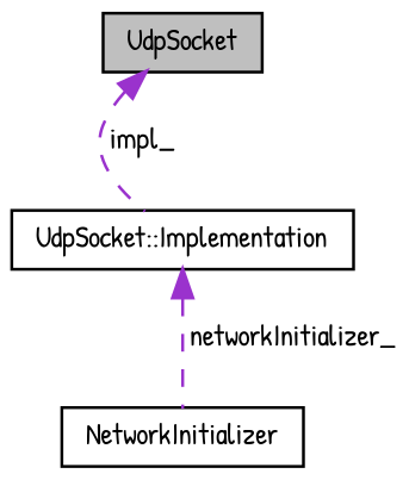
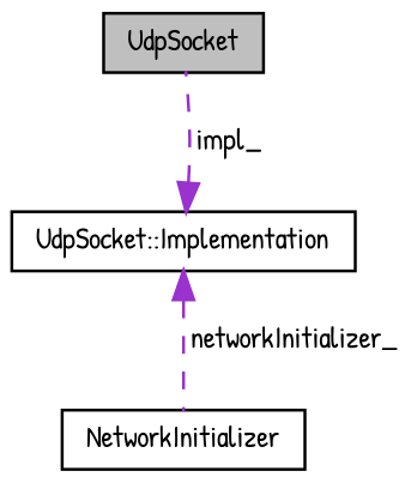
  digraph {
    fontname="Patrick Hand"
    node [color=black fillcolor=white fontname="Patrick Hand" fontsize=10 shape=record style=filled]
    edge [color=darkorchid3 dir=back fontname="Patrick Hand" fontsize=10 labelfontname=Helvetica labelfontsize=10 style=dashed]
    n1 [fillcolor=grey75 fontcolor=black height=0.2 label=UdpSocket width=0.4]
    n2 [height=0.2 label="UdpSocket::Implementation" width=0.4]
    n3 [height=0.2 label=NetworkInitializer width=0.4]
-   n1 -> n2 [label=" impl_"]
+   n2 -> n1 [label=" impl_"]
    n2 -> n3 [label=" networkInitializer_"]
  }
